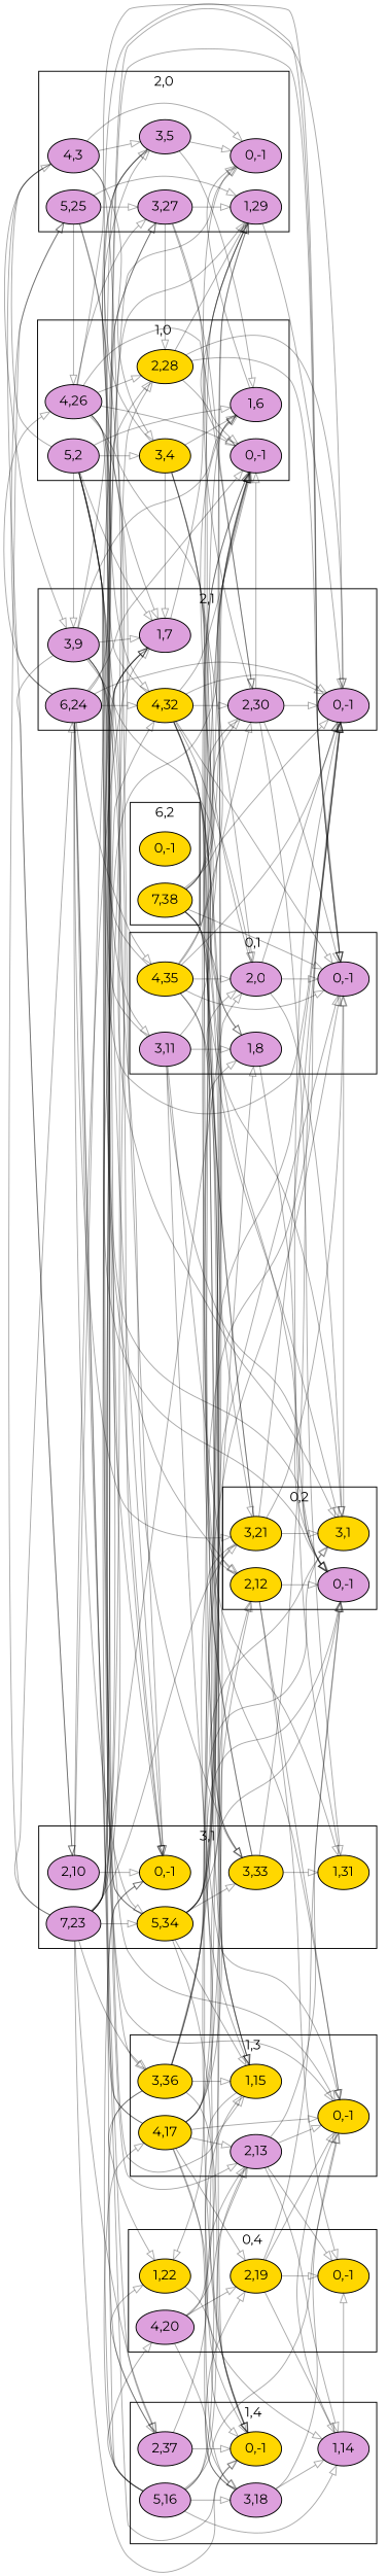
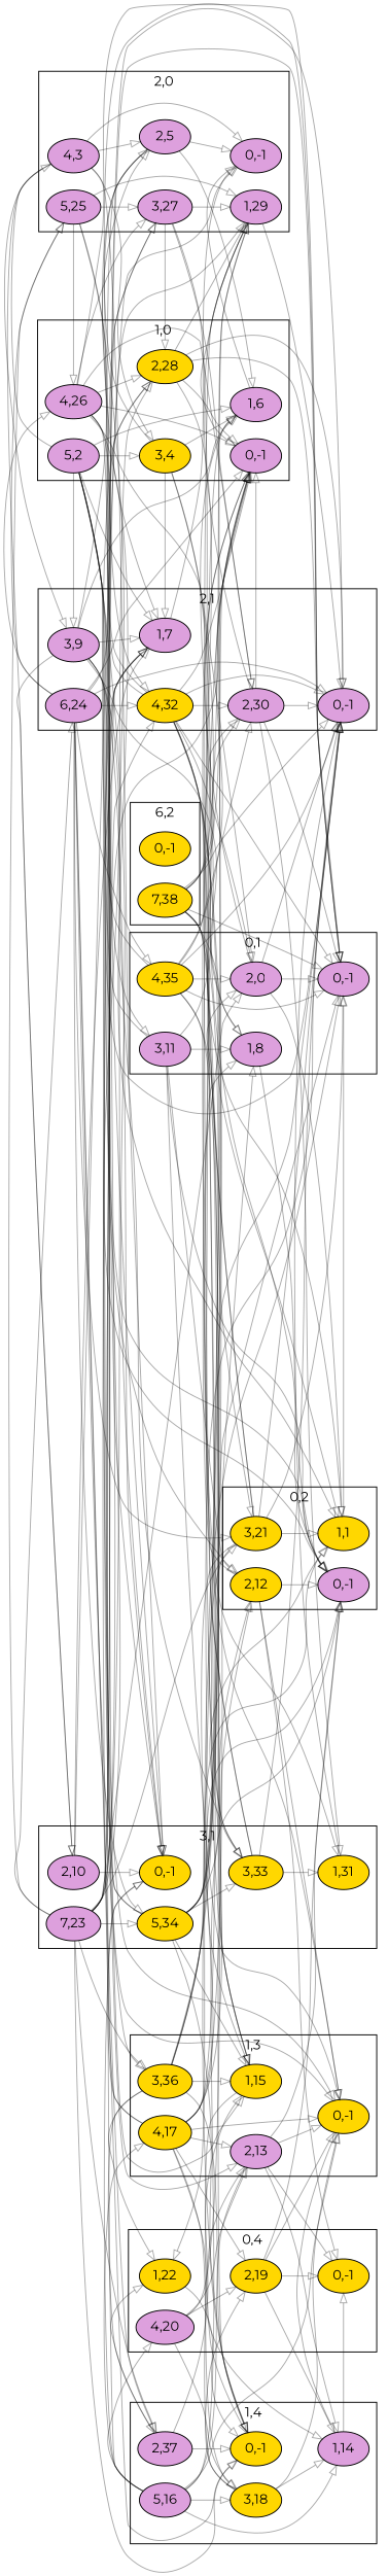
  digraph {
    compound=true
    fontname=Montserrat
    rankdir=LR
    node [fillcolor=plum fontname=Montserrat style=filled]
    edge [color="#00000055" fillcolor=none fontname=Montserrat]
    n1 [label="0,-1"]
    n2 [label="1,8"]
    n3 [label="2,0"]
    n4 [label="3,11"]
    n5 [fillcolor=gold label="4,35"]
    n6 [label="0,-1"]
    n7 [label="1,6"]
    n8 [fillcolor=gold label="2,28"]
    n9 [fillcolor=gold label="3,4"]
    n10 [label="4,26"]
    n11 [label="5,2"]
    n12 [fillcolor=gold label="0,-1"]
    n13 [fillcolor=gold label="1,15"]
    n14 [label="2,13"]
    n15 [fillcolor=gold label="3,36"]
    n16 [fillcolor=gold label="4,17"]
    n17 [fillcolor=gold label="0,-1"]
    n18 [label="1,14"]
    n19 [label="2,37"]
-   n20 [label="3,18"]
+   n20 [fillcolor=gold label="3,18"]
    n21 [label="5,16"]
    n22 [fillcolor=gold label="0,-1"]
    n23 [fillcolor=gold label="1,22"]
    n24 [fillcolor=gold label="2,19"]
    n25 [label="4,20"]
    n26 [label="0,-1"]
-   n27 [fillcolor=gold label="3,1"]
+   n27 [fillcolor=gold label="1,1"]
    n28 [fillcolor=gold label="2,12"]
    n29 [fillcolor=gold label="3,21"]
    n30 [label="0,-1"]
    n31 [label="1,7"]
    n32 [label="2,30"]
    n33 [label="3,9"]
    n34 [fillcolor=gold label="4,32"]
    n35 [label="6,24"]
    n36 [label="0,-1"]
    n37 [label="1,29"]
-   n38 [label="3,5"]
+   n38 [label="2,5"]
    n39 [label="3,27"]
    n40 [label="4,3"]
    n41 [label="5,25"]
    n42 [fillcolor=gold label="0,-1"]
    n43 [fillcolor=gold label="1,31"]
    n44 [label="2,10"]
    n45 [fillcolor=gold label="3,33"]
    n46 [fillcolor=gold label="5,34"]
    n47 [label="7,23"]
    n48 [fillcolor=gold label="0,-1"]
    n49 [fillcolor=gold label="7,38"]
    subgraph cluster_1 {
      label="0,1"
      n1
      n2
      n3
      n4
      n5
    }
    subgraph cluster_2 {
      label="1,0"
      n6
      n7
      n8
      n9
      n10
      n11
    }
    subgraph cluster_3 {
      label="1,3"
      n12
      n13
      n14
      n15
      n16
    }
    subgraph cluster_4 {
      label="1,4"
      n17
      n18
      n19
      n20
      n21
    }
    subgraph cluster_5 {
      label="0,4"
      n22
      n23
      n24
      n25
    }
    subgraph cluster_6 {
      label="0,2"
      n26
      n27
      n28
      n29
    }
    subgraph cluster_7 {
      label="2,1"
      n30
      n31
      n32
      n33
      n34
      n35
    }
    subgraph cluster_8 {
      label="2,0"
      n36
      n37
      n38
      n39
      n40
      n41
    }
    subgraph cluster_9 {
      label="3,1"
      n42
      n43
      n44
      n45
      n46
      n47
    }
    subgraph cluster_10 {
      label="6,2"
      n48
      n49
    }
    n2 -> n26
    n3 -> n1
    n3 -> n6
    n3 -> n27
    n3 -> n30
    n4 -> n2
    n4 -> n7
    n4 -> n12
    n4 -> n26
    n4 -> n28
    n4 -> n31
    n5 -> n1
    n5 -> n3
    n5 -> n6
    n5 -> n8
    n5 -> n13
    n5 -> n29
    n5 -> n30
    n5 -> n32
    n7 -> n36
    n8 -> n1
    n8 -> n6
    n8 -> n30
    n8 -> n37
-   n9 -> n2
+   n8 -> n2
    n9 -> n7
    n9 -> n12
    n9 -> n26
    n9 -> n31
    n9 -> n38
    n10 -> n1
    n10 -> n3
    n10 -> n6
    n10 -> n8
    n10 -> n13
    n10 -> n27
    n10 -> n30
    n10 -> n32
    n10 -> n39
    n11 -> n4
    n11 -> n7
    n11 -> n9
    n11 -> n12
    n11 -> n14
    n11 -> n26
    n11 -> n28
    n11 -> n31
    n11 -> n33
    n11 -> n40
    n11 -> n42
    n13 -> n17
    n14 -> n12
    n14 -> n18
    n14 -> n22
    n14 -> n26
    n15 -> n1
    n15 -> n6
    n15 -> n13
    n15 -> n17
    n15 -> n19
    n15 -> n23
    n15 -> n27
    n15 -> n30
    n16 -> n2
    n16 -> n7
    n16 -> n12
    n16 -> n14
    n16 -> n18
    n16 -> n20
    n16 -> n24
    n16 -> n26
    n16 -> n28
    n16 -> n31
    n16 -> n42
    n18 -> n12
    n18 -> n22
    n19 -> n13
    n19 -> n17
    n19 -> n23
    n20 -> n12
    n20 -> n14
    n20 -> n18
    n20 -> n24
    n21 -> n12
    n21 -> n14
    n21 -> n16
    n21 -> n18
    n21 -> n20
    n21 -> n25
    n21 -> n26
    n21 -> n31
    n21 -> n42
    n23 -> n17
    n24 -> n12
    n24 -> n18
    n24 -> n22
    n24 -> n26
    n25 -> n14
    n25 -> n20
    n25 -> n24
    n25 -> n28
    n27 -> n1
    n28 -> n2
    n28 -> n12
    n28 -> n22
    n28 -> n26
    n29 -> n1
    n29 -> n3
    n29 -> n6
    n29 -> n13
    n29 -> n23
    n29 -> n27
    n29 -> n30
    n31 -> n36
    n31 -> n42
    n32 -> n1
    n32 -> n6
    n32 -> n30
    n32 -> n37
    n32 -> n43
    n33 -> n2
    n33 -> n7
    n33 -> n12
    n33 -> n26
    n33 -> n31
    n33 -> n38
    n33 -> n42
    n33 -> n44
    n34 -> n1
    n34 -> n3
    n34 -> n6
+   n34 -> n8
    n34 -> n13
    n34 -> n17
    n34 -> n27
    n34 -> n30
    n34 -> n32
    n34 -> n39
    n34 -> n45
    n35 -> n1
    n35 -> n5
    n35 -> n6
    n35 -> n10
    n35 -> n15
    n35 -> n17
    n35 -> n19
    n35 -> n29
    n35 -> n30
    n35 -> n34
    n35 -> n41
    n35 -> n46
    n37 -> n6
    n37 -> n30
    n38 -> n7
    n38 -> n31
    n38 -> n36
    n38 -> n42
    n39 -> n8
    n39 -> n32
    n39 -> n37
    n39 -> n43
    n40 -> n9
    n40 -> n33
    n40 -> n36
    n40 -> n38
    n40 -> n42
    n40 -> n44
    n41 -> n10
    n41 -> n34
    n41 -> n37
    n41 -> n39
    n41 -> n45
    n43 -> n30
    n44 -> n31
    n44 -> n36
    n44 -> n42
    n45 -> n30
    n45 -> n32
    n45 -> n37
    n45 -> n43
    n46 -> n1
    n46 -> n6
    n46 -> n13
    n46 -> n17
    n46 -> n27
    n46 -> n30
    n46 -> n34
    n46 -> n37
    n46 -> n39
    n46 -> n45
    n47 -> n1
    n47 -> n3
    n47 -> n6
    n47 -> n8
    n47 -> n15
    n47 -> n17
    n47 -> n19
    n47 -> n29
    n47 -> n30
    n47 -> n35
    n47 -> n37
    n47 -> n41
    n47 -> n46
    n49 -> n1
    n49 -> n6
    n49 -> n13
    n49 -> n17
    n49 -> n27
    n49 -> n30
    n49 -> n32
    n49 -> n37
    n49 -> n45
  }
